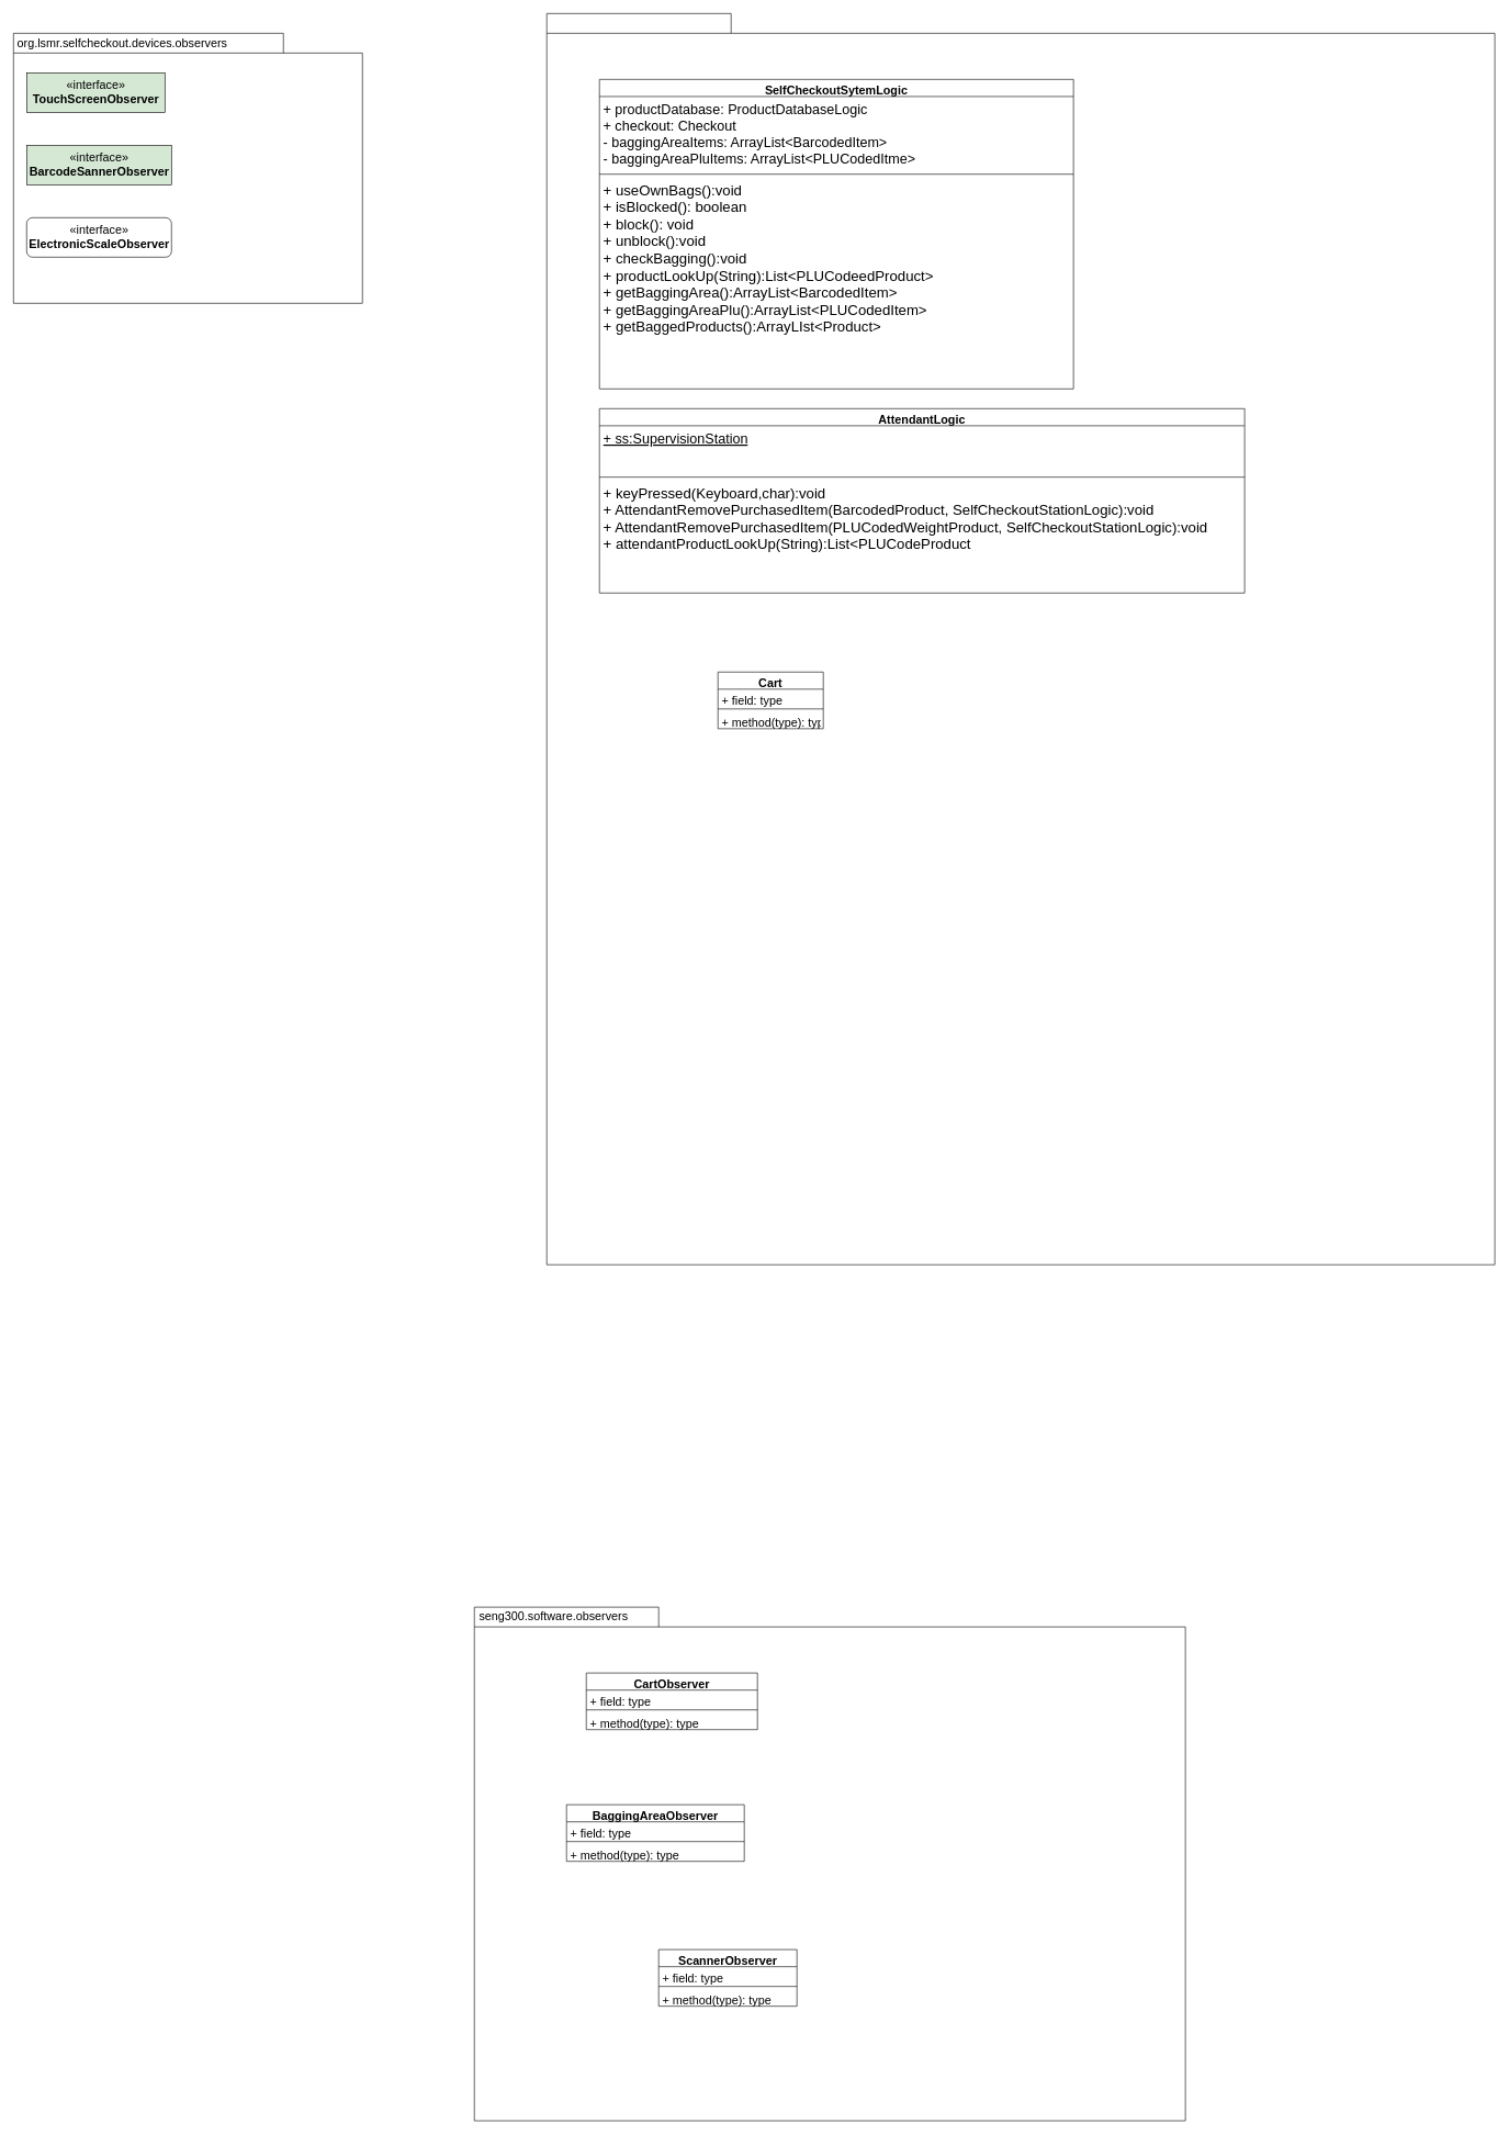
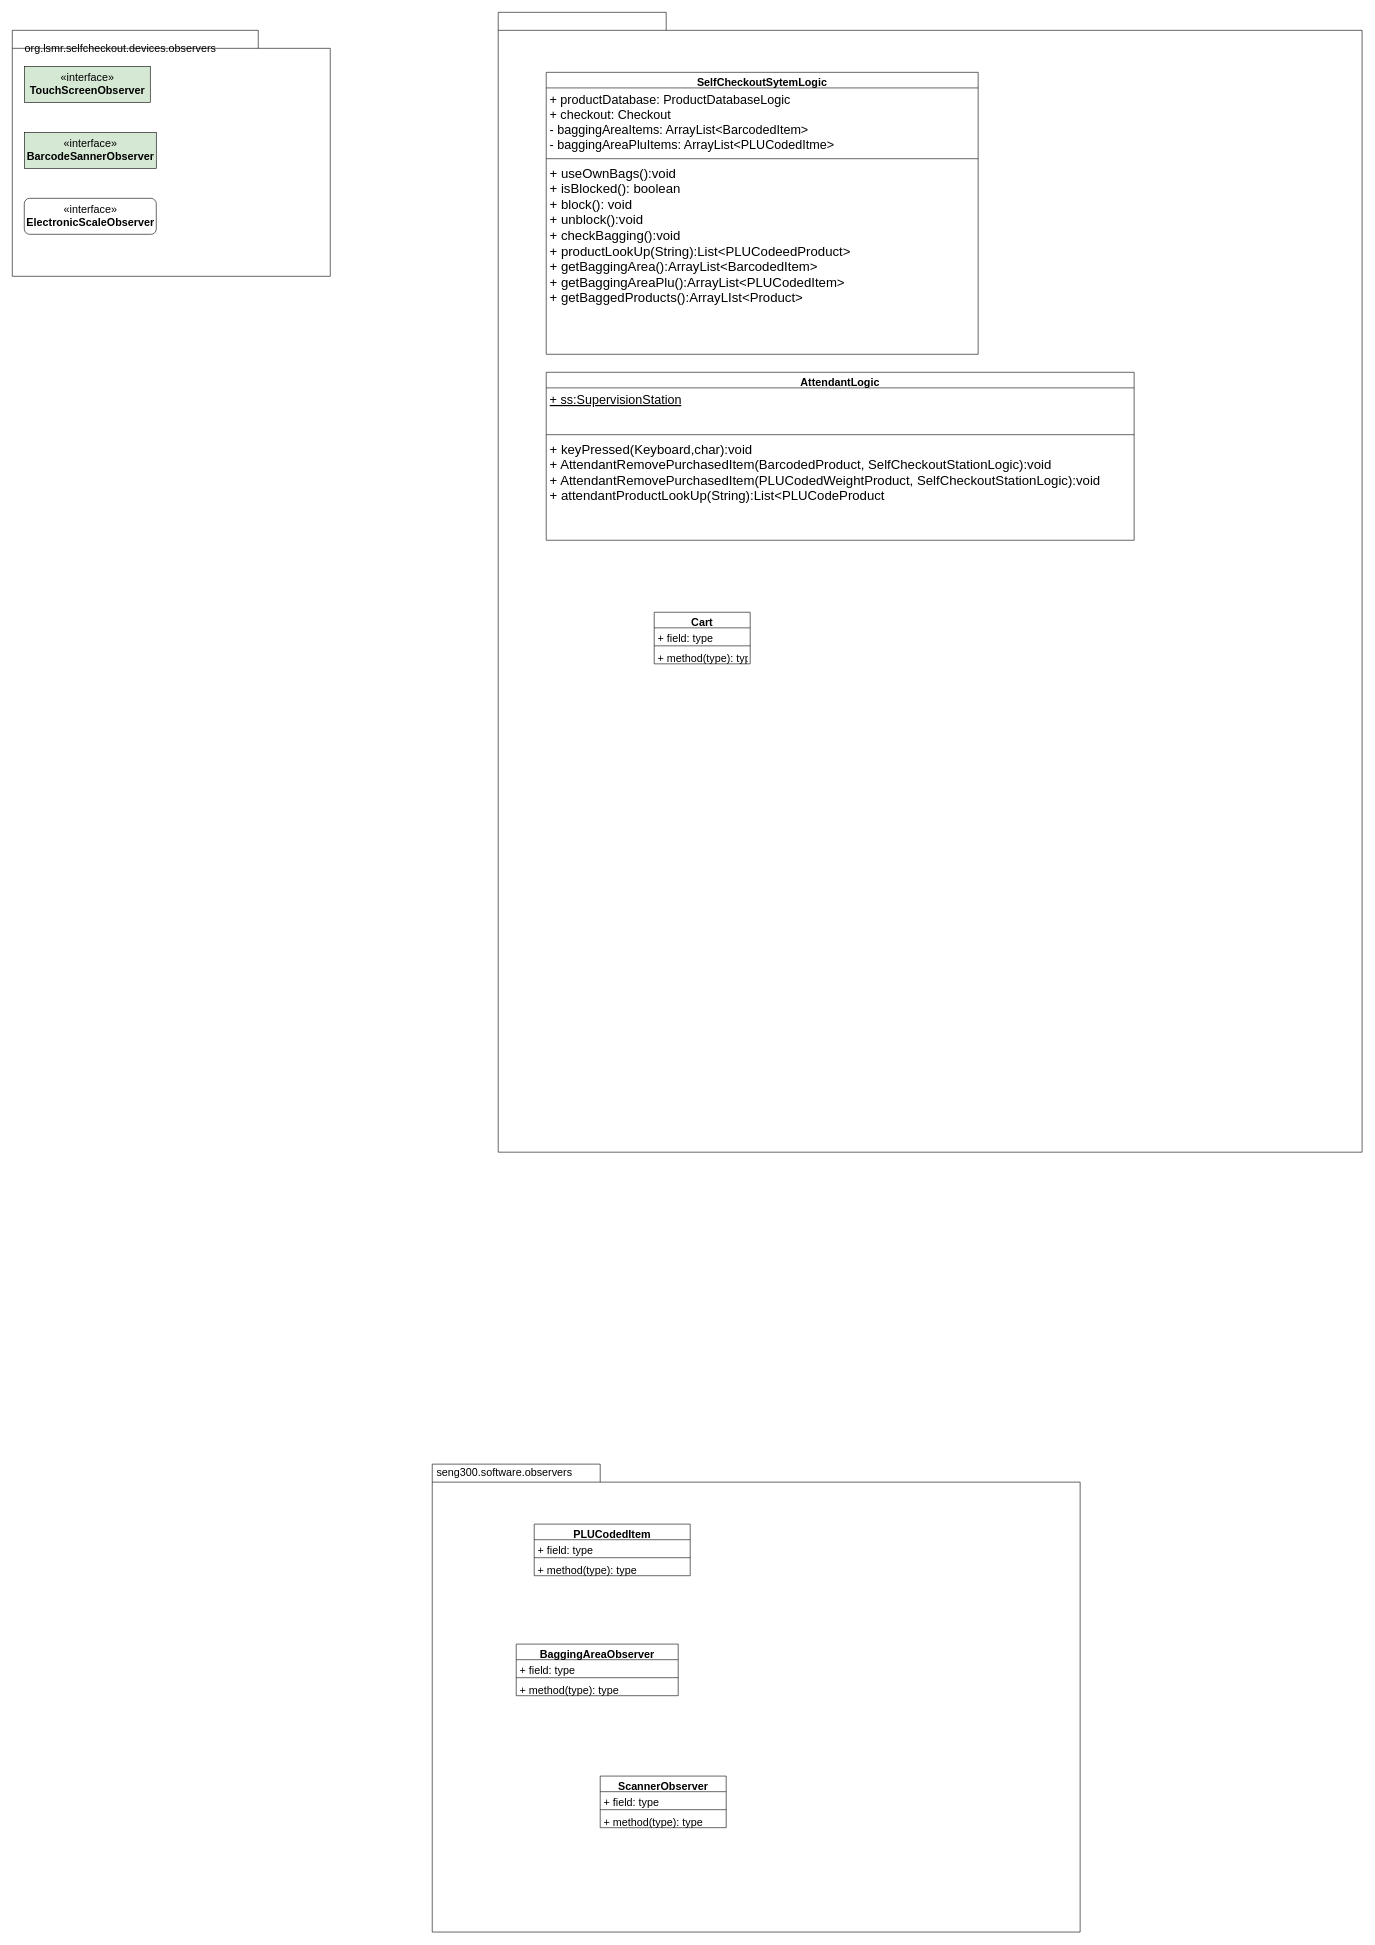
  <mxCell id="0" />
  <mxCell id="1" parent="0" />
  <mxCell id="2" value="" style="shape=folder;fontStyle=1;spacingTop=10;tabWidth=280;tabHeight=30;tabPosition=left;html=1;" vertex="1" parent="1"><mxGeometry x="830" y="20" width="1440" height="1900" as="geometry" /></mxCell>
  <mxCell id="3" value="" style="shape=folder;fontStyle=1;spacingTop=10;tabWidth=410;tabHeight=30;tabPosition=left;html=1;" vertex="1" parent="1"><mxGeometry x="20" y="50" width="530" height="410" as="geometry" /></mxCell>
- <mxCell id="4" value="org.lsmr.selfcheckout.devices.observers" style="text;html=1;align=center;verticalAlign=middle;resizable=0;points=[];autosize=1;strokeColor=none;fillColor=none;fontSize=18;" vertex="1" parent="1"><mxGeometry x="20" y="50" width="330" height="30" as="geometry" /></mxCell>
+ <mxCell id="4" value="org.lsmr.selfcheckout.devices.observers" style="text;html=1;align=center;verticalAlign=middle;resizable=0;points=[];autosize=1;strokeColor=none;fillColor=none;fontSize=18;" vertex="1" parent="1"><mxGeometry x="35" y="65" width="330" height="30" as="geometry" /></mxCell>
  <mxCell id="5" value="«interface»&lt;br&gt;&lt;b&gt;TouchScreenObserver&lt;/b&gt;" style="html=1;fontSize=18;fillColor=#d5e8d4;" vertex="1" parent="1"><mxGeometry x="40" y="110" width="210" height="60" as="geometry" /></mxCell>
  <mxCell id="6" value="«interface»&lt;br&gt;&lt;b&gt;BarcodeSannerObserver&lt;/b&gt;" style="html=1;fontSize=18;fillColor=#d5e8d4;" vertex="1" parent="1"><mxGeometry x="40" y="220" width="220" height="60" as="geometry" /></mxCell>
  <mxCell id="7" value="«interface»&lt;br&gt;&lt;b&gt;ElectronicScaleObserver&lt;/b&gt;" style="html=1;fontSize=18;rounded=1;" vertex="1" parent="1"><mxGeometry x="40" y="330" width="220" height="60" as="geometry" /></mxCell>
  <mxCell id="8" value="Cart" style="swimlane;fontStyle=1;align=center;verticalAlign=top;childLayout=stackLayout;horizontal=1;startSize=26;horizontalStack=0;resizeParent=1;resizeParentMax=0;resizeLast=0;collapsible=1;marginBottom=0;fontSize=18;" vertex="1" parent="1"><mxGeometry x="1090" y="1020" width="160" height="86" as="geometry" /></mxCell>
  <mxCell id="9" value="+ field: type" style="text;strokeColor=none;fillColor=none;align=left;verticalAlign=top;spacingLeft=4;spacingRight=4;overflow=hidden;rotatable=0;points=[[0,0.5],[1,0.5]];portConstraint=eastwest;fontSize=18;" vertex="1" parent="8"><mxGeometry y="26" width="160" height="26" as="geometry" /></mxCell>
  <mxCell id="10" value="" style="line;strokeWidth=1;fillColor=none;align=left;verticalAlign=middle;spacingTop=-1;spacingLeft=3;spacingRight=3;rotatable=0;labelPosition=right;points=[];portConstraint=eastwest;fontSize=18;" vertex="1" parent="8"><mxGeometry y="52" width="160" height="8" as="geometry" /></mxCell>
  <mxCell id="11" value="+ method(type): type" style="text;strokeColor=none;fillColor=none;align=left;verticalAlign=top;spacingLeft=4;spacingRight=4;overflow=hidden;rotatable=0;points=[[0,0.5],[1,0.5]];portConstraint=eastwest;fontSize=18;" vertex="1" parent="8"><mxGeometry y="60" width="160" height="26" as="geometry" /></mxCell>
  <mxCell id="12" value="SelfCheckoutSytemLogic" style="swimlane;fontStyle=1;align=center;verticalAlign=top;childLayout=stackLayout;horizontal=1;startSize=26;horizontalStack=0;resizeParent=1;resizeParentMax=0;resizeLast=0;collapsible=1;marginBottom=0;fontSize=18;" vertex="1" parent="1"><mxGeometry x="910" y="120" width="720" height="470" as="geometry" /></mxCell>
  <mxCell id="13" value="+ productDatabase: ProductDatabaseLogic&#10;+ checkout: Checkout&#10;- baggingAreaItems: ArrayList&lt;BarcodedItem&gt;&#10;- baggingAreaPluItems: ArrayList&lt;PLUCodedItme&gt;" style="text;strokeColor=none;fillColor=none;align=left;verticalAlign=top;spacingLeft=4;spacingRight=4;overflow=hidden;rotatable=0;points=[[0,0.5],[1,0.5]];portConstraint=eastwest;fontSize=21;" vertex="1" parent="12"><mxGeometry y="26" width="720" height="114" as="geometry" /></mxCell>
  <mxCell id="14" value="" style="line;strokeWidth=1;fillColor=none;align=left;verticalAlign=middle;spacingTop=-1;spacingLeft=3;spacingRight=3;rotatable=0;labelPosition=right;points=[];portConstraint=eastwest;fontSize=18;" vertex="1" parent="12"><mxGeometry y="140" width="720" height="8" as="geometry" /></mxCell>
  <mxCell id="15" value="+ useOwnBags():void&#10;+ isBlocked(): boolean&#10;+ block(): void&#10;+ unblock():void&#10;+ checkBagging():void&#10;+ productLookUp(String):List&lt;PLUCodeedProduct&gt;&#10;+ getBaggingArea():ArrayList&lt;BarcodedItem&gt;&#10;+ getBaggingAreaPlu():ArrayList&lt;PLUCodedItem&gt;&#10;+ getBaggedProducts():ArrayLIst&lt;Product&gt;&#10;" style="text;strokeColor=none;fillColor=none;align=left;verticalAlign=top;spacingLeft=4;spacingRight=4;overflow=hidden;rotatable=0;points=[[0,0.5],[1,0.5]];portConstraint=eastwest;fontSize=22;" vertex="1" parent="12"><mxGeometry y="148" width="720" height="322" as="geometry" /></mxCell>
  <mxCell id="16" value="" style="group" vertex="1" connectable="0" parent="1"><mxGeometry x="720" y="2440" width="1080" height="780" as="geometry" /></mxCell>
  <mxCell id="17" value="" style="shape=folder;fontStyle=1;spacingTop=10;tabWidth=280;tabHeight=30;tabPosition=left;html=1;" vertex="1" parent="16"><mxGeometry width="1080" height="780" as="geometry" /></mxCell>
  <mxCell id="18" value="seng300.software.observers" style="text;html=1;align=center;verticalAlign=middle;resizable=0;points=[];autosize=1;strokeColor=none;fillColor=none;fontSize=18;" vertex="1" parent="16"><mxGeometry width="240" height="30" as="geometry" /></mxCell>
  <mxCell id="19" value="ScannerObserver" style="swimlane;fontStyle=1;align=center;verticalAlign=top;childLayout=stackLayout;horizontal=1;startSize=26;horizontalStack=0;resizeParent=1;resizeParentMax=0;resizeLast=0;collapsible=1;marginBottom=0;fontSize=18;" vertex="1" parent="16"><mxGeometry x="280" y="520" width="210" height="86" as="geometry" /></mxCell>
  <mxCell id="20" value="+ field: type" style="text;strokeColor=none;fillColor=none;align=left;verticalAlign=top;spacingLeft=4;spacingRight=4;overflow=hidden;rotatable=0;points=[[0,0.5],[1,0.5]];portConstraint=eastwest;fontSize=18;" vertex="1" parent="19"><mxGeometry y="26" width="210" height="26" as="geometry" /></mxCell>
  <mxCell id="21" value="" style="line;strokeWidth=1;fillColor=none;align=left;verticalAlign=middle;spacingTop=-1;spacingLeft=3;spacingRight=3;rotatable=0;labelPosition=right;points=[];portConstraint=eastwest;fontSize=18;" vertex="1" parent="19"><mxGeometry y="52" width="210" height="8" as="geometry" /></mxCell>
  <mxCell id="22" value="+ method(type): type" style="text;strokeColor=none;fillColor=none;align=left;verticalAlign=top;spacingLeft=4;spacingRight=4;overflow=hidden;rotatable=0;points=[[0,0.5],[1,0.5]];portConstraint=eastwest;fontSize=18;" vertex="1" parent="19"><mxGeometry y="60" width="210" height="26" as="geometry" /></mxCell>
- <mxCell id="23" value="CartObserver" style="swimlane;fontStyle=1;align=center;verticalAlign=top;childLayout=stackLayout;horizontal=1;startSize=26;horizontalStack=0;resizeParent=1;resizeParentMax=0;resizeLast=0;collapsible=1;marginBottom=0;fontSize=18;" vertex="1" parent="16"><mxGeometry x="170" y="100" width="260" height="86" as="geometry" /></mxCell>
+ <mxCell id="23" value="PLUCodedItem" style="swimlane;fontStyle=1;align=center;verticalAlign=top;childLayout=stackLayout;horizontal=1;startSize=26;horizontalStack=0;resizeParent=1;resizeParentMax=0;resizeLast=0;collapsible=1;marginBottom=0;fontSize=18;" vertex="1" parent="16"><mxGeometry x="170" y="100" width="260" height="86" as="geometry" /></mxCell>
  <mxCell id="24" value="+ field: type" style="text;strokeColor=none;fillColor=none;align=left;verticalAlign=top;spacingLeft=4;spacingRight=4;overflow=hidden;rotatable=0;points=[[0,0.5],[1,0.5]];portConstraint=eastwest;fontSize=18;" vertex="1" parent="23"><mxGeometry y="26" width="260" height="26" as="geometry" /></mxCell>
  <mxCell id="25" value="" style="line;strokeWidth=1;fillColor=none;align=left;verticalAlign=middle;spacingTop=-1;spacingLeft=3;spacingRight=3;rotatable=0;labelPosition=right;points=[];portConstraint=eastwest;fontSize=18;" vertex="1" parent="23"><mxGeometry y="52" width="260" height="8" as="geometry" /></mxCell>
  <mxCell id="26" value="+ method(type): type" style="text;strokeColor=none;fillColor=none;align=left;verticalAlign=top;spacingLeft=4;spacingRight=4;overflow=hidden;rotatable=0;points=[[0,0.5],[1,0.5]];portConstraint=eastwest;fontSize=18;" vertex="1" parent="23"><mxGeometry y="60" width="260" height="26" as="geometry" /></mxCell>
  <mxCell id="27" value="BaggingAreaObserver" style="swimlane;fontStyle=1;align=center;verticalAlign=top;childLayout=stackLayout;horizontal=1;startSize=26;horizontalStack=0;resizeParent=1;resizeParentMax=0;resizeLast=0;collapsible=1;marginBottom=0;fontSize=18;" vertex="1" parent="16"><mxGeometry x="140" y="300" width="270" height="86" as="geometry" /></mxCell>
  <mxCell id="28" value="+ field: type" style="text;strokeColor=none;fillColor=none;align=left;verticalAlign=top;spacingLeft=4;spacingRight=4;overflow=hidden;rotatable=0;points=[[0,0.5],[1,0.5]];portConstraint=eastwest;fontSize=18;" vertex="1" parent="27"><mxGeometry y="26" width="270" height="26" as="geometry" /></mxCell>
  <mxCell id="29" value="" style="line;strokeWidth=1;fillColor=none;align=left;verticalAlign=middle;spacingTop=-1;spacingLeft=3;spacingRight=3;rotatable=0;labelPosition=right;points=[];portConstraint=eastwest;fontSize=18;" vertex="1" parent="27"><mxGeometry y="52" width="270" height="8" as="geometry" /></mxCell>
  <mxCell id="30" value="+ method(type): type" style="text;strokeColor=none;fillColor=none;align=left;verticalAlign=top;spacingLeft=4;spacingRight=4;overflow=hidden;rotatable=0;points=[[0,0.5],[1,0.5]];portConstraint=eastwest;fontSize=18;" vertex="1" parent="27"><mxGeometry y="60" width="270" height="26" as="geometry" /></mxCell>
  <mxCell id="31" value="AttendantLogic" style="swimlane;fontStyle=1;align=center;verticalAlign=top;childLayout=stackLayout;horizontal=1;startSize=26;horizontalStack=0;resizeParent=1;resizeParentMax=0;resizeLast=0;collapsible=1;marginBottom=0;fontSize=18;" vertex="1" parent="1"><mxGeometry x="910" y="620" width="980" height="280" as="geometry" /></mxCell>
  <mxCell id="32" value="+ ss:SupervisionStation&#10;" style="text;strokeColor=none;fillColor=none;align=left;verticalAlign=top;spacingLeft=4;spacingRight=4;overflow=hidden;rotatable=0;points=[[0,0.5],[1,0.5]];portConstraint=eastwest;fontSize=21;fontStyle=4;whiteSpace=wrap;" vertex="1" parent="31"><mxGeometry y="26" width="980" height="74" as="geometry" /></mxCell>
  <mxCell id="33" value="" style="line;strokeWidth=1;fillColor=none;align=left;verticalAlign=middle;spacingTop=-1;spacingLeft=3;spacingRight=3;rotatable=0;labelPosition=right;points=[];portConstraint=eastwest;fontSize=18;" vertex="1" parent="31"><mxGeometry y="100" width="980" height="8" as="geometry" /></mxCell>
  <mxCell id="34" value="+ keyPressed(Keyboard,char):void&#10;+ AttendantRemovePurchasedItem(BarcodedProduct, SelfCheckoutStationLogic):void&#10;+ AttendantRemovePurchasedItem(PLUCodedWeightProduct, SelfCheckoutStationLogic):void&#10;+ attendantProductLookUp(String):List&lt;PLUCodeProduct" style="text;strokeColor=none;fillColor=none;align=left;verticalAlign=top;spacingLeft=4;spacingRight=4;overflow=hidden;rotatable=0;points=[[0,0.5],[1,0.5]];portConstraint=eastwest;fontSize=22;" vertex="1" parent="31"><mxGeometry y="108" width="980" height="172" as="geometry" /></mxCell>
